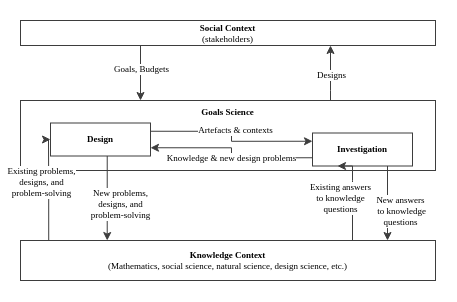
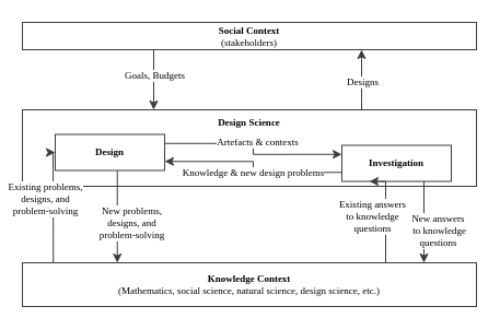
  <mxCell id="0" />
  <mxCell id="1" parent="0" />
  <mxCell id="2" value="" style="edgeStyle=orthogonalEdgeStyle;rounded=0;orthogonalLoop=1;jettySize=auto;html=1;fontFamily=Palatino;fontSize=9;strokeColor=#3D3D3D;" parent="1" source="7" target="4" edge="1"><mxGeometry relative="1" as="geometry"><Array as="points"><mxPoint x="330" y="90" /><mxPoint x="330" y="90" /></Array></mxGeometry></mxCell>
  <mxCell id="3" value="Designs" style="edgeLabel;html=1;align=center;verticalAlign=middle;resizable=0;points=[];fontFamily=Palatino;fontSize=9;" parent="2" vertex="1" connectable="0"><mxGeometry x="-0.364" relative="1" as="geometry"><mxPoint y="-9" as="offset" /></mxGeometry></mxCell>
  <mxCell id="4" value="&lt;b&gt;Social Context &lt;br style=&quot;font-size: 9px;&quot;&gt;&lt;/b&gt;(stakeholders)" style="rounded=0;whiteSpace=wrap;html=1;strokeWidth=1;strokeColor=#3D3D3D;fontFamily=Palatino;fontSize=9;" parent="1" vertex="1"><mxGeometry x="20" y="20" width="415" height="25" as="geometry" /></mxCell>
  <mxCell id="5" value="" style="edgeStyle=orthogonalEdgeStyle;rounded=0;orthogonalLoop=1;jettySize=auto;html=1;fontFamily=Palatino;fontSize=9;strokeColor=#3D3D3D;" parent="1" source="4" target="7" edge="1"><mxGeometry relative="1" as="geometry"><Array as="points"><mxPoint x="140" y="70" /><mxPoint x="140" y="70" /></Array></mxGeometry></mxCell>
  <mxCell id="6" value="Goals, Budgets" style="edgeLabel;html=1;align=center;verticalAlign=middle;resizable=0;points=[];fontFamily=Palatino;fontSize=9;" parent="5" vertex="1" connectable="0"><mxGeometry x="0.321" relative="1" as="geometry"><mxPoint y="-13" as="offset" /></mxGeometry></mxCell>
- <mxCell id="7" value="&lt;b&gt;Goals Science&lt;/b&gt;" style="rounded=0;whiteSpace=wrap;html=1;strokeWidth=1;verticalAlign=top;strokeColor=#3D3D3D;fontFamily=Palatino;fontSize=9;" parent="1" vertex="1"><mxGeometry x="20" y="100" width="415" height="70" as="geometry" /></mxCell>
+ <mxCell id="7" value="&lt;b&gt;Design Science&lt;/b&gt;" style="rounded=0;whiteSpace=wrap;html=1;strokeWidth=1;verticalAlign=top;strokeColor=#3D3D3D;fontFamily=Palatino;fontSize=9;" parent="1" vertex="1"><mxGeometry x="20" y="100" width="415" height="70" as="geometry" /></mxCell>
  <mxCell id="8" style="edgeStyle=orthogonalEdgeStyle;rounded=0;orthogonalLoop=1;jettySize=auto;html=1;entryX=0;entryY=0.25;entryDx=0;entryDy=0;exitX=1;exitY=0.25;exitDx=0;exitDy=0;fontFamily=Palatino;fontSize=9;strokeColor=#3D3D3D;" parent="1" source="16" target="17" edge="1"><mxGeometry relative="1" as="geometry"><mxPoint x="224" y="130" as="targetPoint" /></mxGeometry></mxCell>
  <mxCell id="9" value="Artefacts &amp;amp; contexts" style="edgeLabel;html=1;align=center;verticalAlign=middle;resizable=0;points=[];fontFamily=Palatino;fontSize=9;" parent="8" vertex="1" connectable="0"><mxGeometry x="-0.132" y="-1" relative="1" as="geometry"><mxPoint x="10" y="-2" as="offset" /></mxGeometry></mxCell>
  <mxCell id="10" style="edgeStyle=orthogonalEdgeStyle;rounded=0;orthogonalLoop=1;jettySize=auto;html=1;exitX=0;exitY=0.75;exitDx=0;exitDy=0;fontFamily=Palatino;entryX=1;entryY=0.75;entryDx=0;entryDy=0;fontSize=9;strokeColor=#3D3D3D;" parent="1" source="17" target="16" edge="1"><mxGeometry relative="1" as="geometry" /></mxCell>
  <mxCell id="11" value="Knowledge &amp;amp; new design problems" style="edgeLabel;html=1;align=center;verticalAlign=middle;resizable=0;points=[];fontFamily=Palatino;fontSize=9;" parent="10" vertex="1" connectable="0"><mxGeometry x="-0.189" relative="1" as="geometry"><mxPoint x="-12" as="offset" /></mxGeometry></mxCell>
  <mxCell id="12" style="edgeStyle=orthogonalEdgeStyle;rounded=0;orthogonalLoop=1;jettySize=auto;html=1;entryX=0.209;entryY=0;entryDx=0;entryDy=0;entryPerimeter=0;fontFamily=Palatino;fontSize=9;strokeColor=#3D3D3D;" parent="1" source="16" target="22" edge="1"><mxGeometry relative="1" as="geometry"><Array as="points"><mxPoint x="107" y="240" /></Array></mxGeometry></mxCell>
  <mxCell id="13" value="New problems, &lt;br style=&quot;font-size: 9px;&quot;&gt;designs, and &lt;br style=&quot;font-size: 9px;&quot;&gt;problem-solving" style="edgeLabel;html=1;align=center;verticalAlign=middle;resizable=0;points=[];fontFamily=Palatino;fontSize=9;" parent="12" vertex="1" connectable="0"><mxGeometry x="-0.223" y="-2" relative="1" as="geometry"><mxPoint x="15" y="15" as="offset" /></mxGeometry></mxCell>
  <mxCell id="14" style="edgeStyle=orthogonalEdgeStyle;rounded=0;orthogonalLoop=1;jettySize=auto;html=1;exitX=0.068;exitY=-0.01;exitDx=0;exitDy=0;exitPerimeter=0;fontFamily=Palatino;fontSize=9;strokeColor=#3D3D3D;" parent="1" source="22" target="16" edge="1"><mxGeometry relative="1" as="geometry"><Array as="points"><mxPoint x="48" y="190" /><mxPoint x="48" y="190" /></Array></mxGeometry></mxCell>
  <mxCell id="15" value="Existing problems, &lt;br style=&quot;font-size: 9px;&quot;&gt;designs, and &lt;br style=&quot;font-size: 9px;&quot;&gt;problem-solving" style="edgeLabel;html=1;align=center;verticalAlign=middle;resizable=0;points=[];fontFamily=Palatino;fontSize=9;" parent="14" vertex="1" connectable="0"><mxGeometry x="0.249" y="2" relative="1" as="geometry"><mxPoint x="-6" y="6" as="offset" /></mxGeometry></mxCell>
  <mxCell id="16" value="Design" style="rounded=0;whiteSpace=wrap;html=1;strokeWidth=1;fontFamily=Palatino;fontSize=9;fontStyle=1;strokeColor=#3D3D3D;" parent="1" vertex="1"><mxGeometry x="50" y="122.5" width="100" height="33" as="geometry" /></mxCell>
  <mxCell id="17" value="Investigation" style="rounded=0;whiteSpace=wrap;html=1;strokeWidth=1;fontFamily=Palatino;fontSize=9;fontStyle=1;strokeColor=#3D3D3D;" parent="1" vertex="1"><mxGeometry x="312" y="132.5" width="100" height="33" as="geometry" /></mxCell>
  <mxCell id="18" style="edgeStyle=orthogonalEdgeStyle;rounded=0;orthogonalLoop=1;jettySize=auto;html=1;exitX=0.75;exitY=1;exitDx=0;exitDy=0;fontFamily=Palatino;fontSize=9;strokeColor=#3D3D3D;" parent="1" source="17" target="22" edge="1"><mxGeometry relative="1" as="geometry"><Array as="points"><mxPoint x="415" y="240" /><mxPoint x="415" y="240" /></Array></mxGeometry></mxCell>
  <mxCell id="19" value="New answers&lt;br style=&quot;font-size: 9px;&quot;&gt;&amp;nbsp;to knowledge &lt;br style=&quot;font-size: 9px;&quot;&gt;questions" style="edgeLabel;html=1;align=center;verticalAlign=middle;resizable=0;points=[];fontFamily=Palatino;fontSize=9;" parent="18" vertex="1" connectable="0"><mxGeometry x="0.197" y="-2" relative="1" as="geometry"><mxPoint x="14" as="offset" /></mxGeometry></mxCell>
  <mxCell id="20" style="edgeStyle=orthogonalEdgeStyle;rounded=0;orthogonalLoop=1;jettySize=auto;html=1;entryX=0.25;entryY=1;entryDx=0;entryDy=0;fontFamily=Palatino;fontSize=9;strokeColor=#3D3D3D;" parent="1" source="22" target="17" edge="1"><mxGeometry relative="1" as="geometry"><Array as="points"><mxPoint x="352" y="180" /><mxPoint x="352" y="180" /></Array></mxGeometry></mxCell>
  <mxCell id="21" value="Existing answers &lt;br style=&quot;font-size: 9px;&quot;&gt;to knowledge &lt;br style=&quot;font-size: 9px;&quot;&gt;questions" style="edgeLabel;html=1;align=center;verticalAlign=middle;resizable=0;points=[];fontFamily=Palatino;fontSize=9;" parent="20" vertex="1" connectable="0"><mxGeometry x="0.198" y="-1" relative="1" as="geometry"><mxPoint x="-14" y="11" as="offset" /></mxGeometry></mxCell>
  <mxCell id="22" value="&lt;b&gt;Knowledge Context&lt;/b&gt;&lt;br style=&quot;font-size: 9px;&quot;&gt;(Mathematics, social science, natural science, design science, etc.)" style="rounded=0;whiteSpace=wrap;html=1;strokeWidth=1;strokeColor=#3D3D3D;fontFamily=Palatino;fontSize=9;" parent="1" vertex="1"><mxGeometry x="20" y="240" width="415" height="40" as="geometry" /></mxCell>
